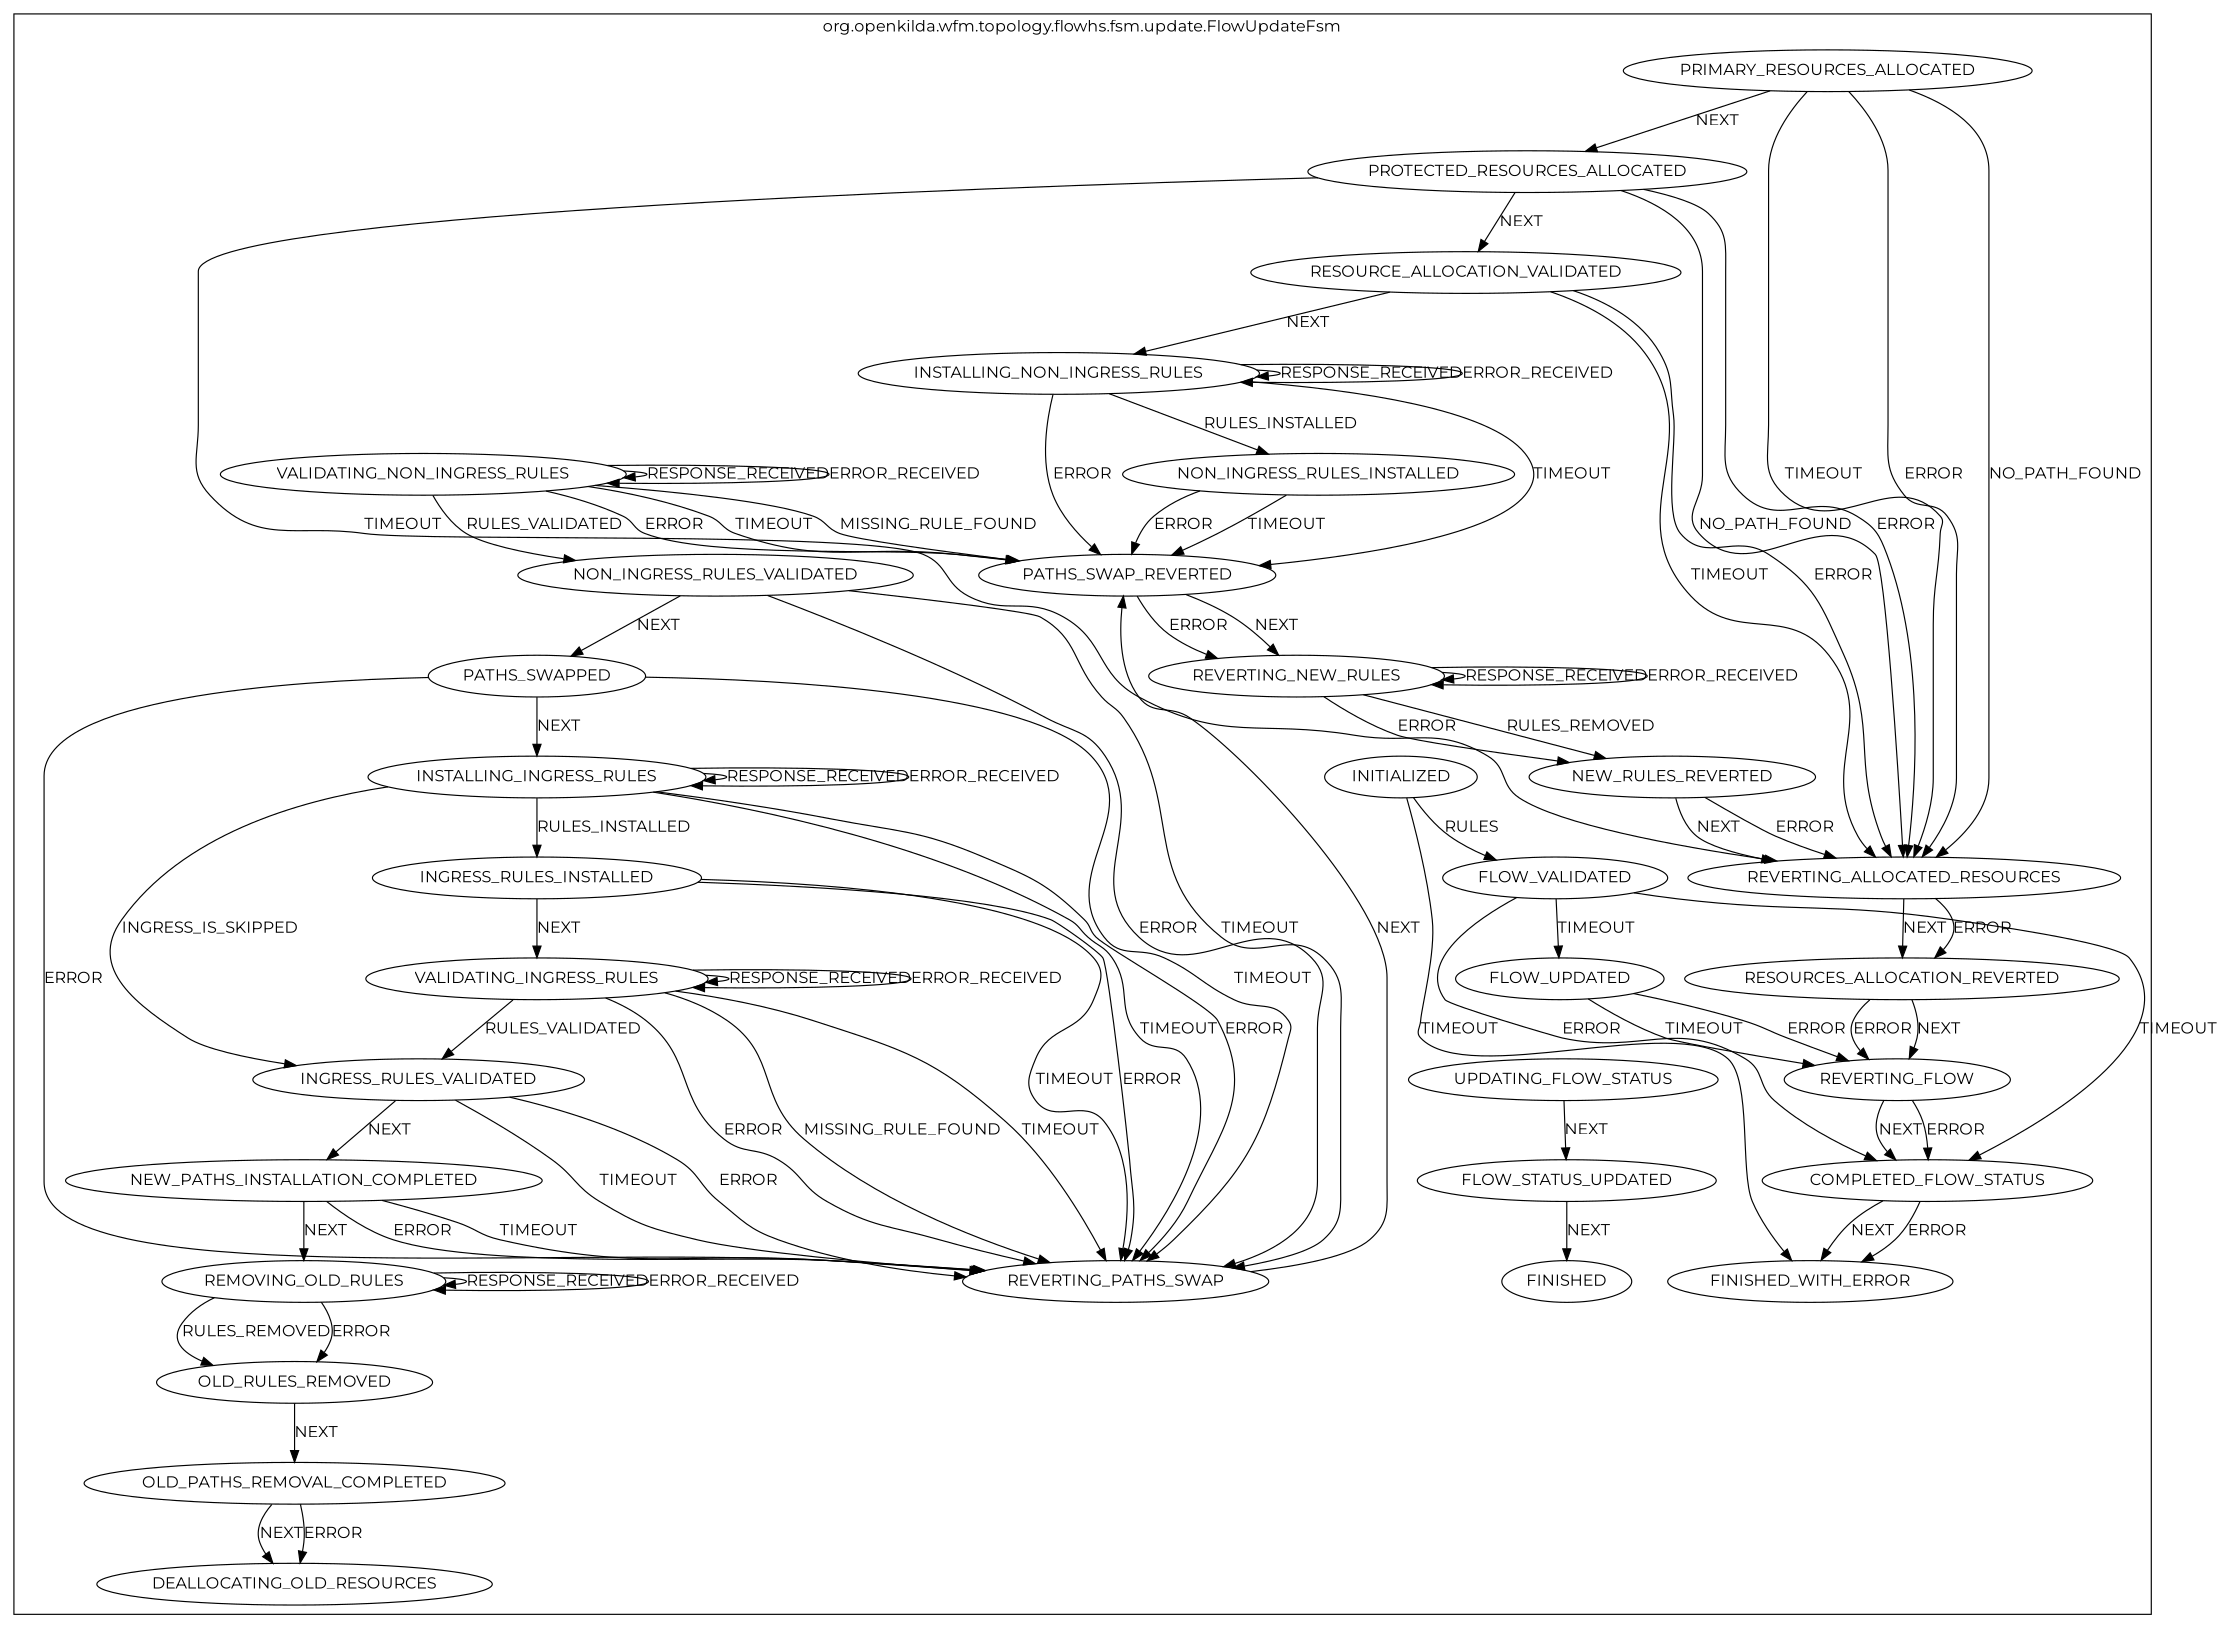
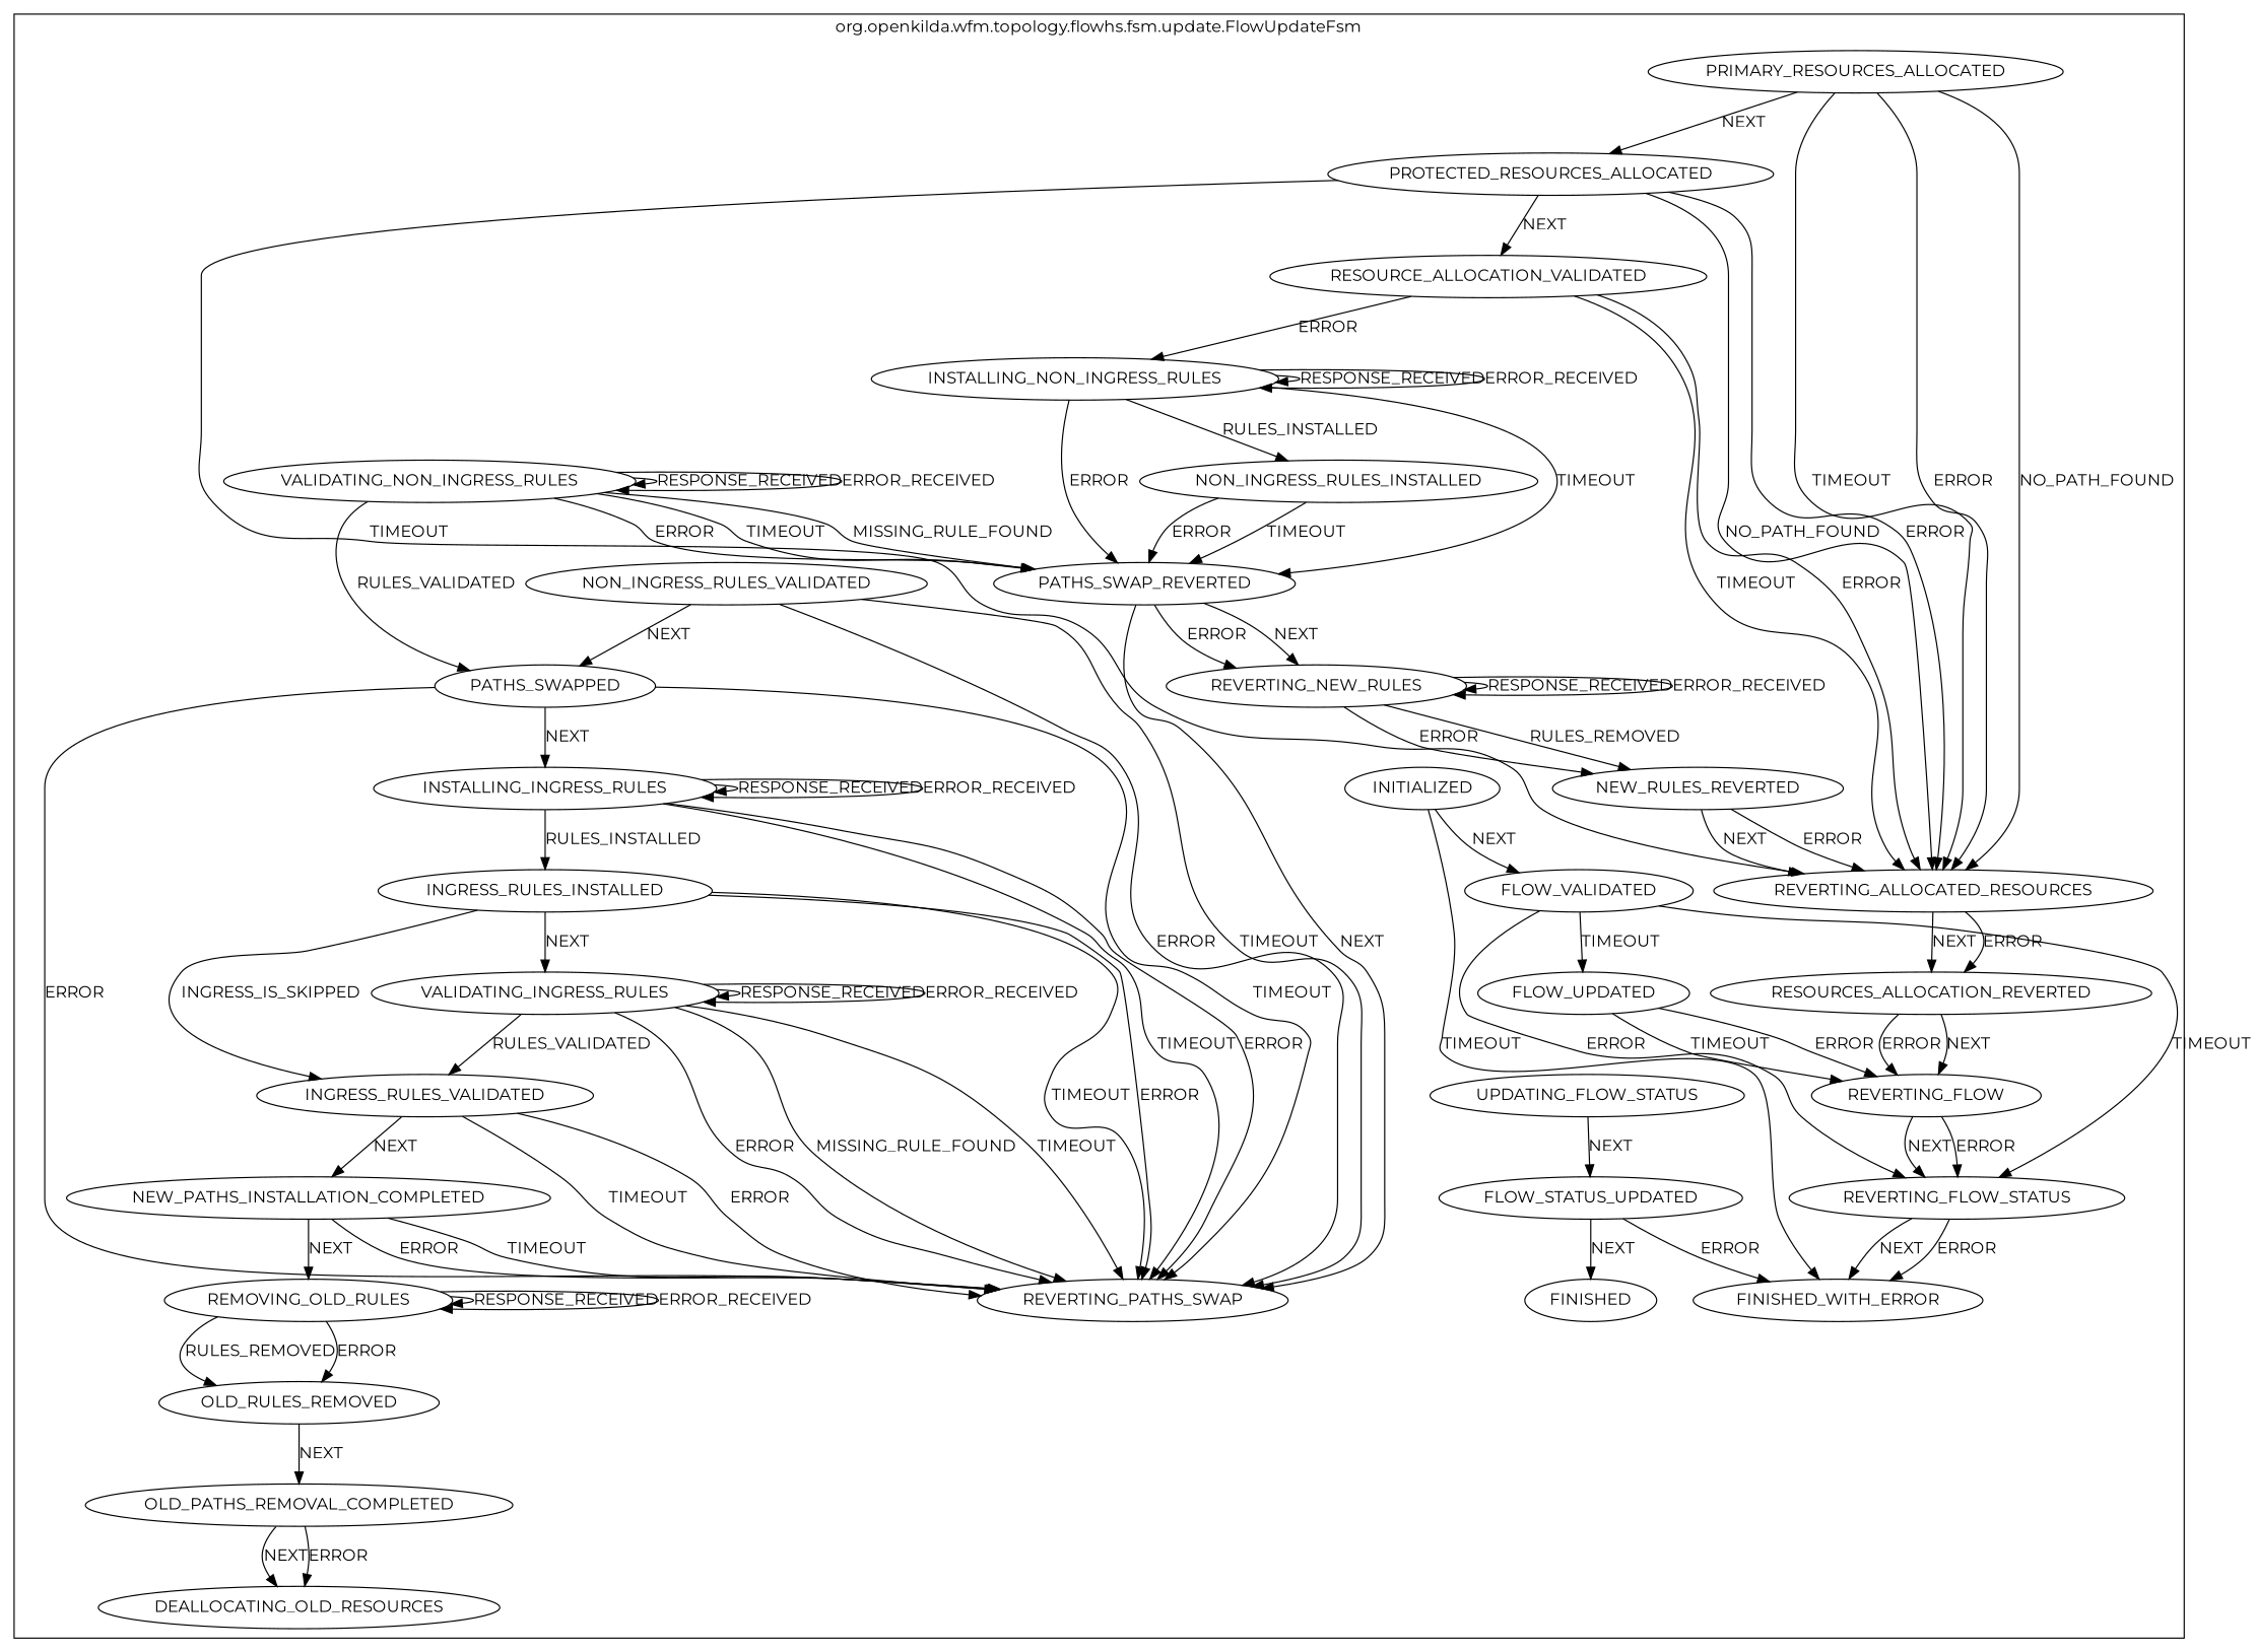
  digraph {
    compound=true
    fontname=Montserrat
    node [fontname=Montserrat]
    edge [fontname=Montserrat]
    n1 [label=PATHS_SWAP_REVERTED]
    n2 [label=REVERTING_NEW_RULES]
    n3 [label=FINISHED]
    n4 [label=REVERTING_FLOW]
-   n5 [label=COMPLETED_FLOW_STATUS]
+   n5 [label=REVERTING_FLOW_STATUS]
    n6 [label=FLOW_VALIDATED]
    n7 [label=FLOW_UPDATED]
    n8 [label=OLD_PATHS_REMOVAL_COMPLETED]
    n9 [label=DEALLOCATING_OLD_RESOURCES]
    n10 [label=PROTECTED_RESOURCES_ALLOCATED]
    n11 [label=RESOURCE_ALLOCATION_VALIDATED]
    n12 [label=REVERTING_ALLOCATED_RESOURCES]
    n13 [label=RESOURCES_ALLOCATION_REVERTED]
    n14 [label=OLD_RULES_REMOVED]
    n15 [label=UPDATING_FLOW_STATUS]
    n16 [label=FLOW_STATUS_UPDATED]
    n17 [label=REMOVING_OLD_RULES]
    n18 [label=INSTALLING_NON_INGRESS_RULES]
    n19 [label=PRIMARY_RESOURCES_ALLOCATED]
    n20 [label=INITIALIZED]
    n21 [label=FINISHED_WITH_ERROR]
    n22 [label=NON_INGRESS_RULES_VALIDATED]
    n23 [label=REVERTING_PATHS_SWAP]
    n24 [label=PATHS_SWAPPED]
    n25 [label=INGRESS_RULES_INSTALLED]
    n26 [label=VALIDATING_INGRESS_RULES]
    n27 [label=VALIDATING_NON_INGRESS_RULES]
    n28 [label=NEW_RULES_REVERTED]
    n29 [label=INGRESS_RULES_VALIDATED]
    n30 [label=NEW_PATHS_INSTALLATION_COMPLETED]
    n31 [label=INSTALLING_INGRESS_RULES]
    n32 [label=NON_INGRESS_RULES_INSTALLED]
    subgraph cluster_1 {
      label="org.openkilda.wfm.topology.flowhs.fsm.update.FlowUpdateFsm"
      n1
      n2
      n3
      n4
      n5
      n6
      n7
      n8
      n9
      n10
      n11
      n12
      n13
      n14
      n15
      n16
      n17
      n18
      n19
      n20
      n21
      n22
      n23
      n24
      n25
      n26
      n27
      n28
      n29
      n30
      n31
      n32
    }
    n1 -> n2 [label=NEXT]
    n1 -> n2 [label=ERROR]
    n2 -> n2 [label=RESPONSE_RECEIVED]
    n2 -> n2 [label=ERROR_RECEIVED]
    n2 -> n28 [label=RULES_REMOVED]
    n2 -> n28 [label=ERROR]
    n4 -> n5 [label=NEXT]
    n4 -> n5 [label=ERROR]
    n5 -> n21 [label=NEXT]
    n5 -> n21 [label=ERROR]
    n6 -> n5 [label=TIMEOUT]
    n6 -> n5 [label=ERROR]
    n6 -> n7 [label=TIMEOUT]
    n7 -> n4 [label=TIMEOUT]
    n7 -> n4 [label=ERROR]
    n8 -> n9 [label=NEXT]
    n8 -> n9 [label=ERROR]
    n10 -> n11 [label=NEXT]
    n10 -> n12 [label=TIMEOUT]
    n10 -> n12 [label=ERROR]
    n10 -> n12 [label=NO_PATH_FOUND]
    n11 -> n12 [label=TIMEOUT]
    n11 -> n12 [label=ERROR]
-   n11 -> n18 [label=NEXT]
+   n11 -> n18 [label=ERROR]
    n12 -> n13 [label=NEXT]
    n12 -> n13 [label=ERROR]
    n13 -> n4 [label=NEXT]
    n13 -> n4 [label=ERROR]
    n14 -> n8 [label=NEXT]
    n15 -> n16 [label=NEXT]
    n16 -> n3 [label=NEXT]
+   n16 -> n21 [label=ERROR]
    n17 -> n14 [label=RULES_REMOVED]
    n17 -> n14 [label=ERROR]
    n17 -> n17 [label=RESPONSE_RECEIVED]
    n17 -> n17 [label=ERROR_RECEIVED]
    n18 -> n1 [label=TIMEOUT]
    n18 -> n1 [label=ERROR]
    n18 -> n18 [label=RESPONSE_RECEIVED]
    n18 -> n18 [label=ERROR_RECEIVED]
    n18 -> n32 [label=RULES_INSTALLED]
    n19 -> n10 [label=NEXT]
    n19 -> n12 [label=TIMEOUT]
    n19 -> n12 [label=ERROR]
    n19 -> n12 [label=NO_PATH_FOUND]
-   n20 -> n6 [label=RULES]
+   n20 -> n6 [label=NEXT]
    n20 -> n21 [label=TIMEOUT]
    n22 -> n23 [label=TIMEOUT]
    n22 -> n23 [label=ERROR]
    n22 -> n24 [label=NEXT]
-   n23 -> n1 [label=NEXT]
+   n1 -> n23 [label=NEXT]
    n24 -> n23 [label=TIMEOUT]
    n24 -> n23 [label=ERROR]
    n24 -> n31 [label=NEXT]
    n25 -> n23 [label=TIMEOUT]
    n25 -> n23 [label=ERROR]
    n25 -> n26 [label=NEXT]
    n26 -> n23 [label=TIMEOUT]
    n26 -> n23 [label=MISSING_RULE_FOUND]
    n26 -> n23 [label=ERROR]
    n26 -> n26 [label=RESPONSE_RECEIVED]
    n26 -> n26 [label=ERROR_RECEIVED]
    n26 -> n29 [label=RULES_VALIDATED]
    n27 -> n1 [label=TIMEOUT]
    n27 -> n1 [label=MISSING_RULE_FOUND]
    n27 -> n1 [label=ERROR]
-   n27 -> n22 [label=RULES_VALIDATED]
+   n27 -> n24 [label=RULES_VALIDATED]
    n27 -> n27 [label=RESPONSE_RECEIVED]
    n27 -> n27 [label=ERROR_RECEIVED]
    n28 -> n12 [label=NEXT]
    n28 -> n12 [label=ERROR]
    n29 -> n23 [label=TIMEOUT]
    n29 -> n23 [label=ERROR]
    n29 -> n30 [label=NEXT]
    n30 -> n17 [label=NEXT]
    n30 -> n23 [label=TIMEOUT]
    n30 -> n23 [label=ERROR]
    n31 -> n23 [label=TIMEOUT]
    n31 -> n23 [label=ERROR]
    n31 -> n25 [label=RULES_INSTALLED]
-   n31 -> n29 [label=INGRESS_IS_SKIPPED]
+   n25 -> n29 [label=INGRESS_IS_SKIPPED]
    n31 -> n31 [label=RESPONSE_RECEIVED]
    n31 -> n31 [label=ERROR_RECEIVED]
    n32 -> n1 [label=TIMEOUT]
    n32 -> n1 [label=ERROR]
  }
